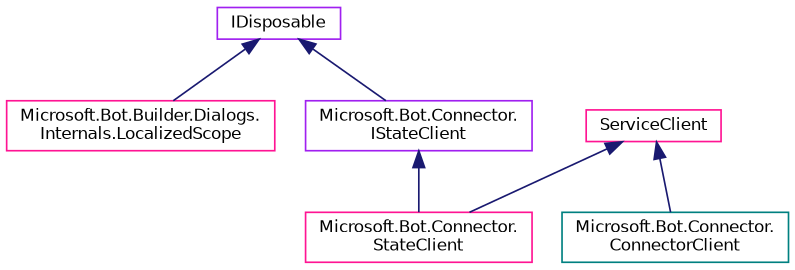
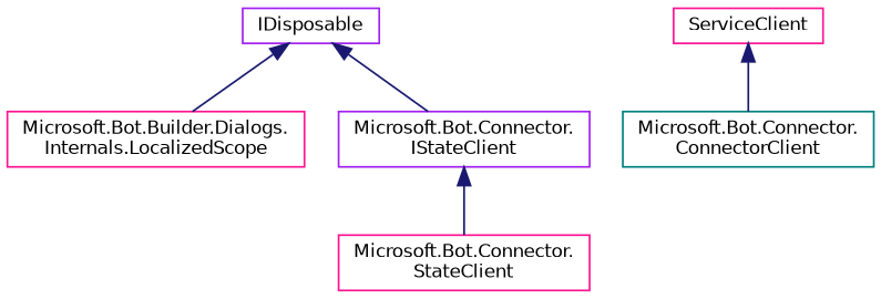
  digraph {
    rankdir=TB
    node [color=deeppink fillcolor=white fontname=Helvetica fontsize=10 shape=record style=filled]
    edge [color=midnightblue dir=back fontname=Helvetica fontsize=10 labelfontname=Helvetica labelfontsize=10 style=solid]
    n1 [color=purple height=0.2 label=IDisposable width=0.4]
    n2 [height=0.2 label="Microsoft.Bot.Builder.Dialogs.\lInternals.LocalizedScope" width=0.4]
    n3 [color=purple height=0.2 label="Microsoft.Bot.Connector.\lIStateClient" width=0.4]
    n4 [height=0.2 label="Microsoft.Bot.Connector.\lStateClient" width=0.4]
    n5 [color=teal height=0.2 label="Microsoft.Bot.Connector.\lConnectorClient" width=0.4]
    n6 [height=0.2 label=ServiceClient width=0.4]
    n1 -> n2
    n1 -> n3
    n3 -> n4
-   n6 -> n4
    n6 -> n5
  }
